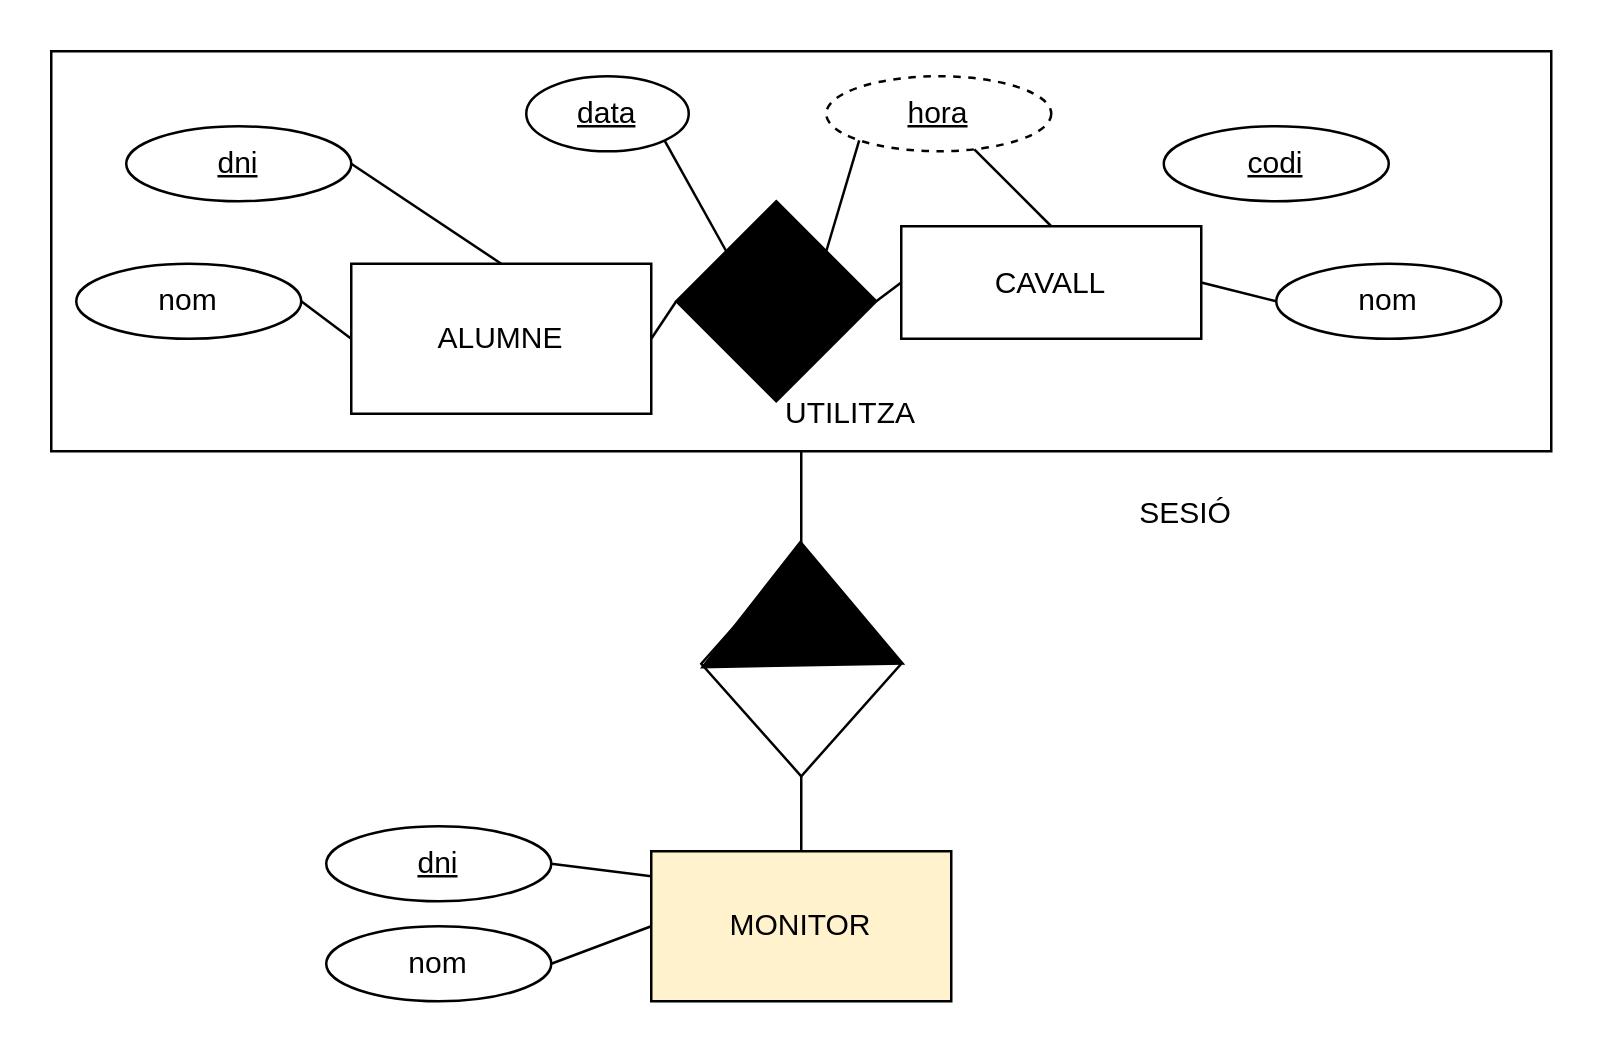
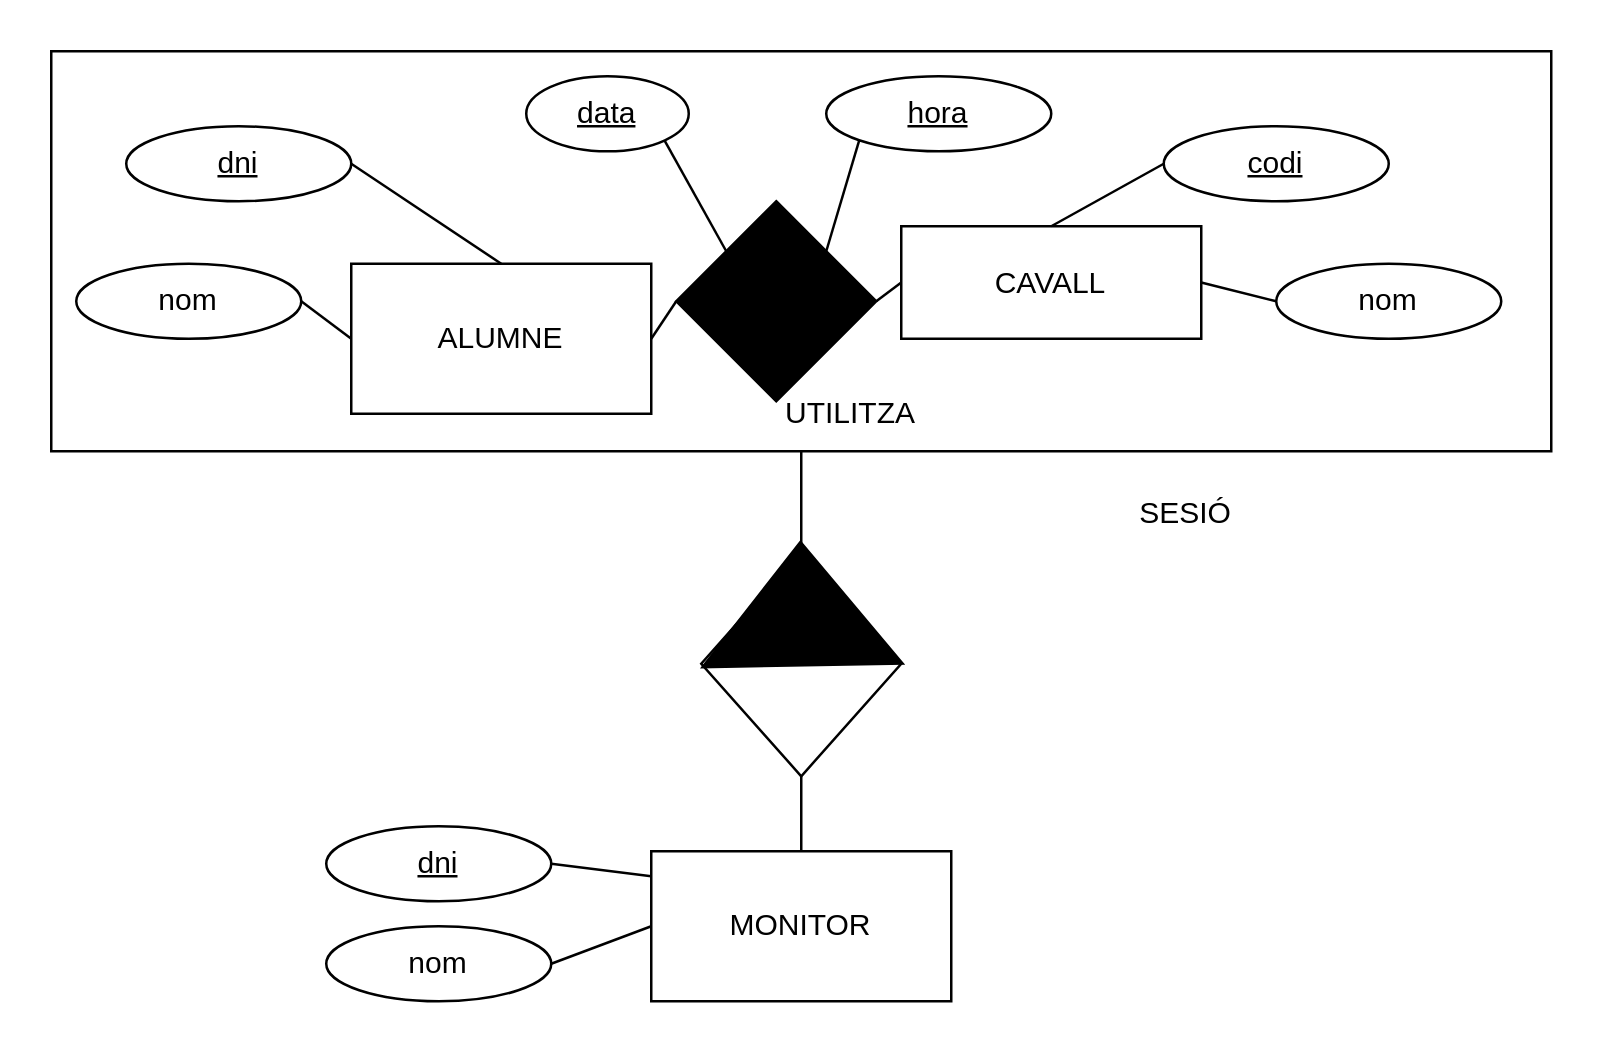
  <mxCell id="0" />
  <mxCell id="1" parent="0" />
  <mxCell id="2" value="" style="rounded=0;whiteSpace=wrap;html=1;fillColor=#FFFFFF;" parent="1" vertex="1"><mxGeometry x="20" y="20" width="600" height="160" as="geometry" /></mxCell>
  <mxCell id="3" value="ALUMNE" style="rounded=0;whiteSpace=wrap;html=1;fillColor=#FFFFFF;" parent="1" vertex="1"><mxGeometry x="140" y="105" width="120" height="60" as="geometry" /></mxCell>
  <mxCell id="4" value="CAVALL" style="rounded=0;whiteSpace=wrap;html=1;fillColor=#FFFFFF;" parent="1" vertex="1"><mxGeometry x="360" y="90" width="120" height="45" as="geometry" /></mxCell>
  <mxCell id="5" value="" style="endArrow=none;html=1;rounded=0;entryX=0;entryY=0.5;entryDx=0;entryDy=0;exitX=1;exitY=0.5;exitDx=0;exitDy=0;startArrow=none;" parent="1" source="6" target="4" edge="1"><mxGeometry width="50" height="50" relative="1" as="geometry"><mxPoint x="200" y="170" as="sourcePoint" /><mxPoint x="250" y="120" as="targetPoint" /></mxGeometry></mxCell>
  <mxCell id="6" value="" style="rhombus;whiteSpace=wrap;html=1;fillColor=#000000;" parent="1" vertex="1"><mxGeometry x="270" y="80" width="80" height="80" as="geometry" /></mxCell>
  <mxCell id="7" value="" style="endArrow=none;html=1;rounded=0;entryX=0;entryY=0.5;entryDx=0;entryDy=0;exitX=1;exitY=0.5;exitDx=0;exitDy=0;" parent="1" source="3" target="6" edge="1"><mxGeometry width="50" height="50" relative="1" as="geometry"><mxPoint x="260" y="120" as="sourcePoint" /><mxPoint x="360" y="120" as="targetPoint" /></mxGeometry></mxCell>
  <mxCell id="8" value="" style="endArrow=none;html=1;rounded=0;exitX=0.5;exitY=1;exitDx=0;exitDy=0;startArrow=none;" parent="1" source="9" edge="1"><mxGeometry width="50" height="50" relative="1" as="geometry"><mxPoint x="200" y="170" as="sourcePoint" /><mxPoint x="305" y="280" as="targetPoint" /></mxGeometry></mxCell>
  <mxCell id="9" value="" style="rhombus;whiteSpace=wrap;html=1;fillColor=#FFFFFF;" parent="1" vertex="1"><mxGeometry x="280" y="220" width="80" height="90" as="geometry" /></mxCell>
  <mxCell id="10" value="" style="endArrow=none;html=1;rounded=0;exitX=0.5;exitY=1;exitDx=0;exitDy=0;" parent="1" source="2" target="9" edge="1"><mxGeometry width="50" height="50" relative="1" as="geometry"><mxPoint x="305" y="180" as="sourcePoint" /><mxPoint x="305" y="280" as="targetPoint" /></mxGeometry></mxCell>
- <mxCell id="11" value="MONITOR" style="rounded=0;whiteSpace=wrap;html=1;fillColor=#fff2cc;" parent="1" vertex="1"><mxGeometry x="260" y="340" width="120" height="60" as="geometry" /></mxCell>
+ <mxCell id="11" value="MONITOR" style="rounded=0;whiteSpace=wrap;html=1;fillColor=#FFFFFF;" parent="1" vertex="1"><mxGeometry x="260" y="340" width="120" height="60" as="geometry" /></mxCell>
  <mxCell id="12" value="" style="triangle;whiteSpace=wrap;html=1;fillColor=#000000;rotation=-91;" parent="1" vertex="1"><mxGeometry x="295.41" y="200.94" width="49.39" height="80" as="geometry" /></mxCell>
  <mxCell id="13" value="SESIÓ" style="text;html=1;strokeColor=none;fillColor=none;align=center;verticalAlign=middle;whiteSpace=wrap;rounded=0;" parent="1" vertex="1"><mxGeometry x="444" y="190" width="60" height="30" as="geometry" /></mxCell>
  <mxCell id="14" value="data" style="ellipse;whiteSpace=wrap;html=1;fillColor=#FFFFFF;fontStyle=4" parent="1" vertex="1"><mxGeometry x="210" y="30" width="65" height="30" as="geometry" /></mxCell>
- <mxCell id="15" value="hora" style="ellipse;whiteSpace=wrap;html=1;fillColor=#FFFFFF;fontStyle=4;dashed=1;" parent="1" vertex="1"><mxGeometry x="330" y="30" width="90" height="30" as="geometry" /></mxCell>
+ <mxCell id="15" value="hora" style="ellipse;whiteSpace=wrap;html=1;fillColor=#FFFFFF;fontStyle=4" parent="1" vertex="1"><mxGeometry x="330" y="30" width="90" height="30" as="geometry" /></mxCell>
  <mxCell id="16" value="" style="endArrow=none;html=1;rounded=0;entryX=1;entryY=1;entryDx=0;entryDy=0;exitX=0;exitY=0;exitDx=0;exitDy=0;" parent="1" source="6" target="14" edge="1"><mxGeometry width="50" height="50" relative="1" as="geometry"><mxPoint x="200" y="270" as="sourcePoint" /><mxPoint x="250" y="220" as="targetPoint" /></mxGeometry></mxCell>
  <mxCell id="17" value="" style="endArrow=none;html=1;rounded=0;entryX=0;entryY=1;entryDx=0;entryDy=0;exitX=1;exitY=0;exitDx=0;exitDy=0;" parent="1" source="6" target="15" edge="1"><mxGeometry width="50" height="50" relative="1" as="geometry"><mxPoint x="200" y="270" as="sourcePoint" /><mxPoint x="250" y="220" as="targetPoint" /></mxGeometry></mxCell>
  <mxCell id="18" value="" style="endArrow=none;html=1;rounded=0;exitX=0.5;exitY=0;exitDx=0;exitDy=0;entryX=0.5;entryY=1;entryDx=0;entryDy=0;" parent="1" source="11" target="9" edge="1"><mxGeometry width="50" height="50" relative="1" as="geometry"><mxPoint x="335" y="190" as="sourcePoint" /><mxPoint x="335" y="230" as="targetPoint" /></mxGeometry></mxCell>
  <mxCell id="19" value="dni" style="ellipse;whiteSpace=wrap;html=1;fillColor=#FFFFFF;fontStyle=4" parent="1" vertex="1"><mxGeometry x="50" y="50" width="90" height="30" as="geometry" /></mxCell>
  <mxCell id="20" value="codi" style="ellipse;whiteSpace=wrap;html=1;fillColor=#FFFFFF;fontStyle=4" parent="1" vertex="1"><mxGeometry x="465" y="50" width="90" height="30" as="geometry" /></mxCell>
  <mxCell id="21" value="nom" style="ellipse;whiteSpace=wrap;html=1;fillColor=#FFFFFF;fontStyle=0" parent="1" vertex="1"><mxGeometry x="510" y="105" width="90" height="30" as="geometry" /></mxCell>
  <mxCell id="22" value="nom" style="ellipse;whiteSpace=wrap;html=1;fillColor=#FFFFFF;fontStyle=0" parent="1" vertex="1"><mxGeometry y="105" width="90" height="30" as="geometry" x="30" /></mxCell>
  <mxCell id="23" value="" style="endArrow=none;html=1;rounded=0;entryX=1;entryY=0.5;entryDx=0;entryDy=0;exitX=0.5;exitY=0;exitDx=0;exitDy=0;" parent="1" source="3" target="19" edge="1"><mxGeometry width="50" height="50" relative="1" as="geometry"><mxPoint x="300" y="110" as="sourcePoint" /><mxPoint x="296.82" y="65.607" as="targetPoint" /></mxGeometry></mxCell>
- <mxCell id="24" value="" style="endArrow=none;html=1;rounded=0;exitX=0.5;exitY=0;exitDx=0;exitDy=0;" parent="1" source="4" target="15" edge="1"><mxGeometry width="50" height="50" relative="1" as="geometry"><mxPoint x="210" y="100" as="sourcePoint" /><mxPoint x="150" y="75" as="targetPoint" /></mxGeometry></mxCell>
+ <mxCell id="24" value="" style="endArrow=none;html=1;rounded=0;entryX=0;entryY=0.5;entryDx=0;entryDy=0;exitX=0.5;exitY=0;exitDx=0;exitDy=0;" parent="1" source="4" target="20" edge="1"><mxGeometry width="50" height="50" relative="1" as="geometry"><mxPoint x="210" y="100" as="sourcePoint" /><mxPoint x="150" y="75" as="targetPoint" /></mxGeometry></mxCell>
  <mxCell id="25" value="" style="endArrow=none;html=1;rounded=0;entryX=0;entryY=0.5;entryDx=0;entryDy=0;exitX=1;exitY=0.5;exitDx=0;exitDy=0;" parent="1" source="4" target="21" edge="1"><mxGeometry width="50" height="50" relative="1" as="geometry"><mxPoint x="430" y="100" as="sourcePoint" /><mxPoint x="510" y="75" as="targetPoint" /></mxGeometry></mxCell>
  <mxCell id="26" value="" style="endArrow=none;html=1;rounded=0;entryX=1;entryY=0.5;entryDx=0;entryDy=0;exitX=0;exitY=0.5;exitDx=0;exitDy=0;" parent="1" source="3" target="22" edge="1"><mxGeometry width="50" height="50" relative="1" as="geometry"><mxPoint x="490" y="130" as="sourcePoint" /><mxPoint x="520" y="130" as="targetPoint" /></mxGeometry></mxCell>
  <mxCell id="27" value="dni" style="ellipse;whiteSpace=wrap;html=1;fillColor=#FFFFFF;fontStyle=4" parent="1" vertex="1"><mxGeometry x="130" y="330" width="90" height="30" as="geometry" /></mxCell>
  <mxCell id="28" value="nom" style="ellipse;whiteSpace=wrap;html=1;fillColor=#FFFFFF;fontStyle=0" parent="1" vertex="1"><mxGeometry x="130" y="370" width="90" height="30" as="geometry" /></mxCell>
  <mxCell id="29" value="" style="endArrow=none;html=1;rounded=0;entryX=1;entryY=0.5;entryDx=0;entryDy=0;exitX=0.5;exitY=0;exitDx=0;exitDy=0;" parent="1" target="27" edge="1"><mxGeometry width="50" height="50" relative="1" as="geometry"><mxPoint x="260" y="350" as="sourcePoint" /><mxPoint x="356.82" y="325.607" as="targetPoint" /></mxGeometry></mxCell>
  <mxCell id="30" value="" style="endArrow=none;html=1;rounded=0;entryX=1;entryY=0.5;entryDx=0;entryDy=0;exitX=0;exitY=0.5;exitDx=0;exitDy=0;" parent="1" source="11" target="28" edge="1"><mxGeometry width="50" height="50" relative="1" as="geometry"><mxPoint x="270" y="360" as="sourcePoint" /><mxPoint x="210" y="335" as="targetPoint" /></mxGeometry></mxCell>
  <mxCell id="31" value="UTILITZA" style="text;html=1;strokeColor=none;fillColor=none;align=center;verticalAlign=middle;whiteSpace=wrap;rounded=0;" vertex="1" parent="1"><mxGeometry x="310" y="150" width="60" height="30" as="geometry" /></mxCell>
